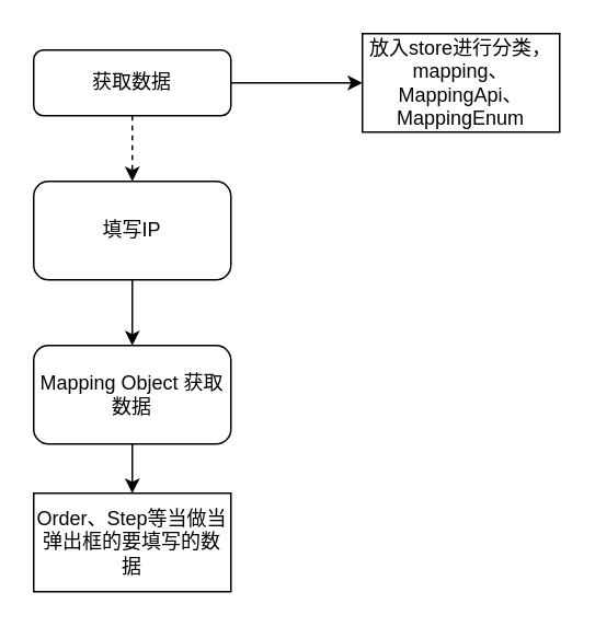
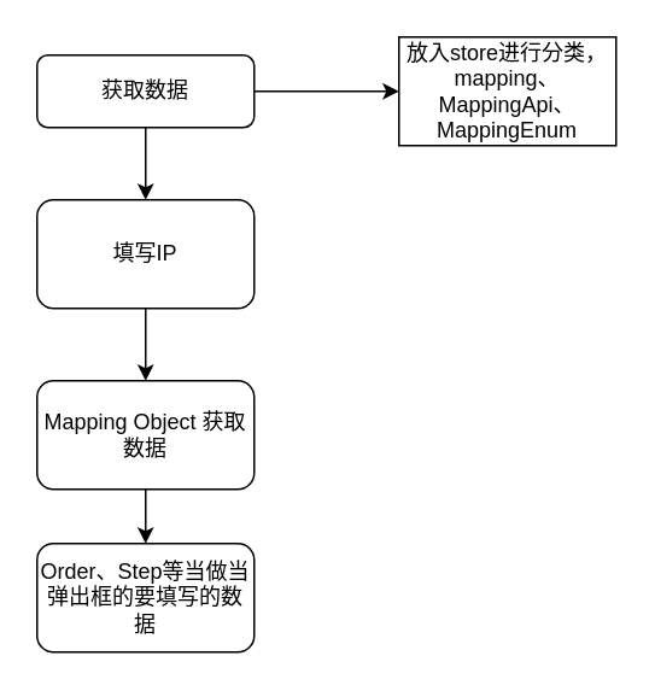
  <mxCell id="0" />
  <mxCell id="1" parent="0" />
- <mxCell id="2" value="" style="edgeStyle=orthogonalEdgeStyle;rounded=0;orthogonalLoop=1;jettySize=auto;html=1;dashed=1;" edge="1" parent="1" source="4" target="6"><mxGeometry relative="1" as="geometry" /></mxCell>
+ <mxCell id="2" value="" style="edgeStyle=orthogonalEdgeStyle;rounded=0;orthogonalLoop=1;jettySize=auto;html=1;" edge="1" parent="1" source="4" target="6"><mxGeometry relative="1" as="geometry" /></mxCell>
  <mxCell id="3" value="" style="edgeStyle=orthogonalEdgeStyle;rounded=0;orthogonalLoop=1;jettySize=auto;html=1;" edge="1" parent="1" source="4" target="10"><mxGeometry relative="1" as="geometry" /></mxCell>
  <mxCell id="4" value="获取数据" style="rounded=1;whiteSpace=wrap;html=1;fontSize=12;glass=0;strokeWidth=1;shadow=0;" parent="1" vertex="1"><mxGeometry x="20" y="30" width="120" height="40" as="geometry" /></mxCell>
  <mxCell id="5" style="edgeStyle=orthogonalEdgeStyle;rounded=0;orthogonalLoop=1;jettySize=auto;html=1;exitX=0.5;exitY=1;exitDx=0;exitDy=0;" edge="1" parent="1" source="6" target="8"><mxGeometry relative="1" as="geometry"><mxPoint x="80" y="200" as="targetPoint" /></mxGeometry></mxCell>
  <mxCell id="6" value="填写IP" style="rounded=1;whiteSpace=wrap;html=1;" vertex="1" parent="1"><mxGeometry x="20" y="110" width="120" height="60" as="geometry" /></mxCell>
  <mxCell id="7" value="" style="edgeStyle=orthogonalEdgeStyle;rounded=0;orthogonalLoop=1;jettySize=auto;html=1;" edge="1" parent="1" source="8" target="9"><mxGeometry relative="1" as="geometry" /></mxCell>
  <mxCell id="8" value="Mapping Object 获取数据" style="rounded=1;whiteSpace=wrap;html=1;" vertex="1" parent="1"><mxGeometry x="20" y="210" width="120" height="60" as="geometry" /></mxCell>
- <mxCell id="9" value="Order、Step等当做当弹出框的要填写的数据" style="whiteSpace=wrap;html=1;rounded=0;" vertex="1" parent="1"><mxGeometry x="20" y="300" width="120" height="60" as="geometry" /></mxCell>
+ <mxCell id="9" value="Order、Step等当做当弹出框的要填写的数据" style="whiteSpace=wrap;html=1;rounded=1;" vertex="1" parent="1"><mxGeometry x="20" y="300" width="120" height="60" as="geometry" /></mxCell>
  <mxCell id="10" value="放入store进行分类，mapping、MappingApi、MappingEnum" style="whiteSpace=wrap;html=1;glass=0;strokeWidth=1;shadow=0;rounded=0;" vertex="1" parent="1"><mxGeometry x="220" y="20" width="120" height="60" as="geometry" /></mxCell>
